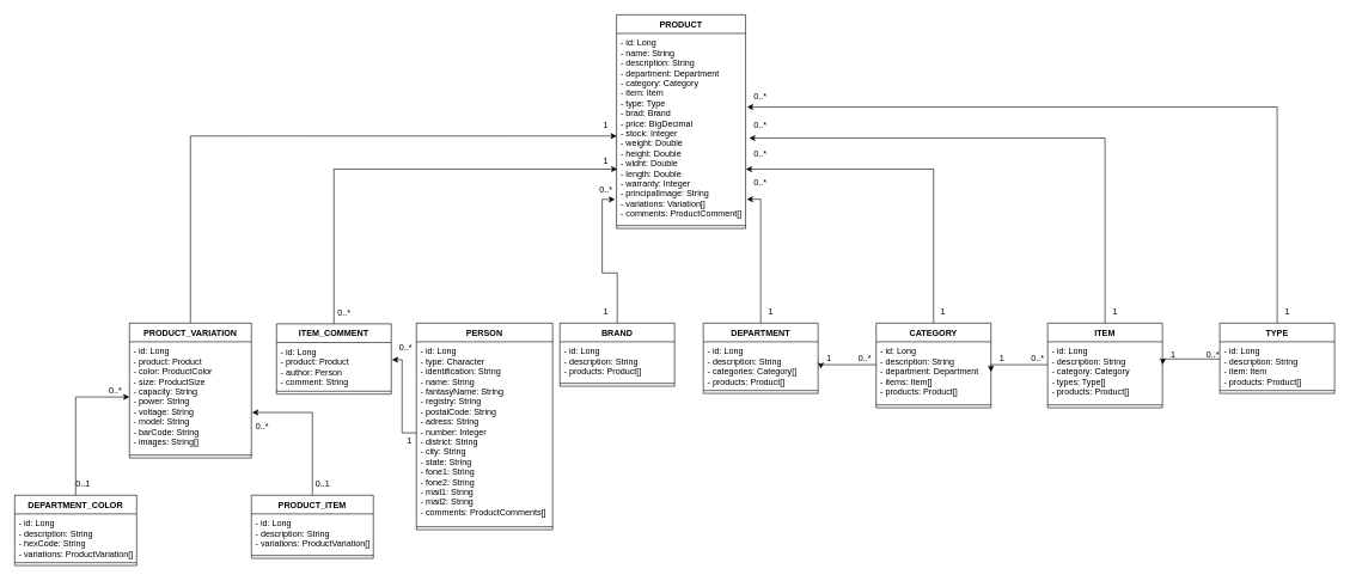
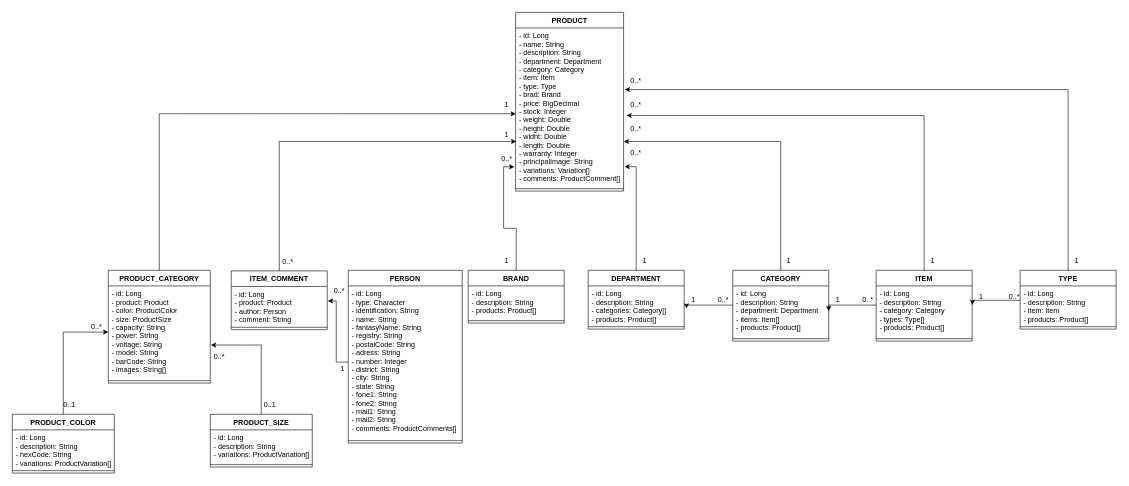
  <mxCell id="0" />
  <mxCell id="1" parent="0" />
  <mxCell id="2" style="edgeStyle=orthogonalEdgeStyle;rounded=0;orthogonalLoop=1;jettySize=auto;html=1;entryX=0.006;entryY=0.717;entryDx=0;entryDy=0;entryPerimeter=0;" parent="1" source="3" target="59" edge="1"><mxGeometry relative="1" as="geometry" /></mxCell>
  <mxCell id="3" value="ITEM_COMMENT" style="swimlane;fontStyle=1;align=center;verticalAlign=top;childLayout=stackLayout;horizontal=1;startSize=26;horizontalStack=0;resizeParent=1;resizeParentMax=0;resizeLast=0;collapsible=1;marginBottom=0;" parent="1" vertex="1"><mxGeometry x="385" y="451" width="160" height="98" as="geometry" /></mxCell>
  <mxCell id="4" value="- id: Long&#10;- product: Product&#10;- author: Person&#10;- comment: String" style="text;strokeColor=none;fillColor=none;align=left;verticalAlign=top;spacingLeft=4;spacingRight=4;overflow=hidden;rotatable=0;points=[[0,0.5],[1,0.5]];portConstraint=eastwest;" parent="3" vertex="1"><mxGeometry y="26" width="160" height="64" as="geometry" /></mxCell>
  <mxCell id="5" value="" style="line;strokeWidth=1;fillColor=none;align=left;verticalAlign=middle;spacingTop=-1;spacingLeft=3;spacingRight=3;rotatable=0;labelPosition=right;points=[];portConstraint=eastwest;strokeColor=inherit;" parent="3" vertex="1"><mxGeometry y="90" width="160" height="8" as="geometry" /></mxCell>
  <mxCell id="6" style="edgeStyle=orthogonalEdgeStyle;rounded=0;orthogonalLoop=1;jettySize=auto;html=1;entryX=1.006;entryY=0.64;entryDx=0;entryDy=0;entryPerimeter=0;" parent="1" source="7" target="16" edge="1"><mxGeometry relative="1" as="geometry" /></mxCell>
- <mxCell id="7" value="PRODUCT_ITEM" style="swimlane;fontStyle=1;align=center;verticalAlign=top;childLayout=stackLayout;horizontal=1;startSize=26;horizontalStack=0;resizeParent=1;resizeParentMax=0;resizeLast=0;collapsible=1;marginBottom=0;" parent="1" vertex="1"><mxGeometry x="350" y="690" width="170" height="88" as="geometry" /></mxCell>
+ <mxCell id="7" value="PRODUCT_SIZE" style="swimlane;fontStyle=1;align=center;verticalAlign=top;childLayout=stackLayout;horizontal=1;startSize=26;horizontalStack=0;resizeParent=1;resizeParentMax=0;resizeLast=0;collapsible=1;marginBottom=0;" parent="1" vertex="1"><mxGeometry x="350" y="690" width="170" height="88" as="geometry" /></mxCell>
  <mxCell id="8" value="- id: Long&#10;- description: String&#10;- variations: ProductVariation[]" style="text;strokeColor=none;fillColor=none;align=left;verticalAlign=top;spacingLeft=4;spacingRight=4;overflow=hidden;rotatable=0;points=[[0,0.5],[1,0.5]];portConstraint=eastwest;" parent="7" vertex="1"><mxGeometry y="26" width="170" height="54" as="geometry" /></mxCell>
  <mxCell id="9" value="" style="line;strokeWidth=1;fillColor=none;align=left;verticalAlign=middle;spacingTop=-1;spacingLeft=3;spacingRight=3;rotatable=0;labelPosition=right;points=[];portConstraint=eastwest;strokeColor=inherit;" parent="7" vertex="1"><mxGeometry y="80" width="170" height="8" as="geometry" /></mxCell>
  <mxCell id="10" style="edgeStyle=orthogonalEdgeStyle;rounded=0;orthogonalLoop=1;jettySize=auto;html=1;entryX=0;entryY=0.5;entryDx=0;entryDy=0;" parent="1" source="11" target="16" edge="1"><mxGeometry relative="1" as="geometry" /></mxCell>
- <mxCell id="11" value="DEPARTMENT_COLOR" style="swimlane;fontStyle=1;align=center;verticalAlign=top;childLayout=stackLayout;horizontal=1;startSize=26;horizontalStack=0;resizeParent=1;resizeParentMax=0;resizeLast=0;collapsible=1;marginBottom=0;" parent="1" vertex="1"><mxGeometry x="20" y="690" width="170" height="98" as="geometry" /></mxCell>
+ <mxCell id="11" value="PRODUCT_COLOR" style="swimlane;fontStyle=1;align=center;verticalAlign=top;childLayout=stackLayout;horizontal=1;startSize=26;horizontalStack=0;resizeParent=1;resizeParentMax=0;resizeLast=0;collapsible=1;marginBottom=0;" parent="1" vertex="1"><mxGeometry x="20" y="690" width="170" height="98" as="geometry" /></mxCell>
  <mxCell id="12" value="- id: Long&#10;- description: String&#10;- hexCode: String&#10;- variations: ProductVariation[]" style="text;strokeColor=none;fillColor=none;align=left;verticalAlign=top;spacingLeft=4;spacingRight=4;overflow=hidden;rotatable=0;points=[[0,0.5],[1,0.5]];portConstraint=eastwest;" parent="11" vertex="1"><mxGeometry y="26" width="170" height="64" as="geometry" /></mxCell>
  <mxCell id="13" value="" style="line;strokeWidth=1;fillColor=none;align=left;verticalAlign=middle;spacingTop=-1;spacingLeft=3;spacingRight=3;rotatable=0;labelPosition=right;points=[];portConstraint=eastwest;strokeColor=inherit;" parent="11" vertex="1"><mxGeometry y="90" width="170" height="8" as="geometry" /></mxCell>
  <mxCell id="14" style="edgeStyle=orthogonalEdgeStyle;rounded=0;orthogonalLoop=1;jettySize=auto;html=1;entryX=0.002;entryY=0.542;entryDx=0;entryDy=0;entryPerimeter=0;" parent="1" source="15" target="59" edge="1"><mxGeometry relative="1" as="geometry" /></mxCell>
- <mxCell id="15" value="PRODUCT_VARIATION" style="swimlane;fontStyle=1;align=center;verticalAlign=top;childLayout=stackLayout;horizontal=1;startSize=26;horizontalStack=0;resizeParent=1;resizeParentMax=0;resizeLast=0;collapsible=1;marginBottom=0;" parent="1" vertex="1"><mxGeometry x="180" y="450" width="170" height="188" as="geometry" /></mxCell>
+ <mxCell id="15" value="PRODUCT_CATEGORY" style="swimlane;fontStyle=1;align=center;verticalAlign=top;childLayout=stackLayout;horizontal=1;startSize=26;horizontalStack=0;resizeParent=1;resizeParentMax=0;resizeLast=0;collapsible=1;marginBottom=0;" parent="1" vertex="1"><mxGeometry x="180" y="450" width="170" height="188" as="geometry" /></mxCell>
  <mxCell id="16" value="- id: Long&#10;- product: Product&#10;- color: ProductColor&#10;- size: ProductSize&#10;- capacity: String&#10;- power: String&#10;- voltage: String&#10;- model: String&#10;- barCode: String&#10;- images: String[]" style="text;strokeColor=none;fillColor=none;align=left;verticalAlign=top;spacingLeft=4;spacingRight=4;overflow=hidden;rotatable=0;points=[[0,0.5],[1,0.5]];portConstraint=eastwest;" parent="15" vertex="1"><mxGeometry y="26" width="170" height="154" as="geometry" /></mxCell>
  <mxCell id="17" value="" style="line;strokeWidth=1;fillColor=none;align=left;verticalAlign=middle;spacingTop=-1;spacingLeft=3;spacingRight=3;rotatable=0;labelPosition=right;points=[];portConstraint=eastwest;strokeColor=inherit;" parent="15" vertex="1"><mxGeometry y="180" width="170" height="8" as="geometry" /></mxCell>
  <mxCell id="18" value="0..*" style="text;html=1;align=center;verticalAlign=middle;resizable=0;points=[];autosize=1;strokeColor=none;fillColor=none;" parent="1" vertex="1"><mxGeometry x="140" y="530" width="40" height="30" as="geometry" /></mxCell>
  <mxCell id="19" value="0..1" style="text;html=1;align=center;verticalAlign=middle;resizable=0;points=[];autosize=1;strokeColor=none;fillColor=none;" parent="1" vertex="1"><mxGeometry x="95" y="660" width="40" height="30" as="geometry" /></mxCell>
  <mxCell id="20" value="0..*" style="text;html=1;align=center;verticalAlign=middle;resizable=0;points=[];autosize=1;strokeColor=none;fillColor=none;" parent="1" vertex="1"><mxGeometry x="345" y="580" width="40" height="30" as="geometry" /></mxCell>
  <mxCell id="21" value="0..1" style="text;html=1;align=center;verticalAlign=middle;resizable=0;points=[];autosize=1;strokeColor=none;fillColor=none;" parent="1" vertex="1"><mxGeometry x="429" y="660" width="40" height="30" as="geometry" /></mxCell>
  <mxCell id="22" value="0..*" style="text;html=1;align=center;verticalAlign=middle;resizable=0;points=[];autosize=1;strokeColor=none;fillColor=none;" parent="1" vertex="1"><mxGeometry x="459" y="421" width="40" height="30" as="geometry" /></mxCell>
  <mxCell id="23" value="PERSON" style="swimlane;fontStyle=1;align=center;verticalAlign=top;childLayout=stackLayout;horizontal=1;startSize=26;horizontalStack=0;resizeParent=1;resizeParentMax=0;resizeLast=0;collapsible=1;marginBottom=0;" parent="1" vertex="1"><mxGeometry x="580" y="450" width="190" height="288" as="geometry" /></mxCell>
  <mxCell id="24" value="- id: Long&#10;- type: Character&#10;- identification: String&#10;- name: String&#10;- fantasyName: String&#10;- registry: String&#10;- postalCode: String&#10;- adress: String&#10;- number: Integer&#10;- district: String&#10;- city: String&#10;- state: String&#10;- fone1: String&#10;- fone2: String&#10;- mail1: String&#10;- mail2: String&#10;- comments: ProductComments[]" style="text;strokeColor=none;fillColor=none;align=left;verticalAlign=top;spacingLeft=4;spacingRight=4;overflow=hidden;rotatable=0;points=[[0,0.5],[1,0.5]];portConstraint=eastwest;" parent="23" vertex="1"><mxGeometry y="26" width="190" height="254" as="geometry" /></mxCell>
  <mxCell id="25" value="" style="line;strokeWidth=1;fillColor=none;align=left;verticalAlign=middle;spacingTop=-1;spacingLeft=3;spacingRight=3;rotatable=0;labelPosition=right;points=[];portConstraint=eastwest;strokeColor=inherit;" parent="23" vertex="1"><mxGeometry y="280" width="190" height="8" as="geometry" /></mxCell>
  <mxCell id="26" style="edgeStyle=orthogonalEdgeStyle;rounded=0;orthogonalLoop=1;jettySize=auto;html=1;entryX=1.006;entryY=0.375;entryDx=0;entryDy=0;entryPerimeter=0;" parent="1" source="24" target="4" edge="1"><mxGeometry relative="1" as="geometry" /></mxCell>
  <mxCell id="27" value="1" style="text;html=1;align=center;verticalAlign=middle;resizable=0;points=[];autosize=1;strokeColor=none;fillColor=none;" parent="1" vertex="1"><mxGeometry x="829" y="210" width="30" height="30" as="geometry" /></mxCell>
  <mxCell id="28" value="0..*" style="text;html=1;align=center;verticalAlign=middle;resizable=0;points=[];autosize=1;strokeColor=none;fillColor=none;" parent="1" vertex="1"><mxGeometry x="545" y="470" width="40" height="30" as="geometry" /></mxCell>
  <mxCell id="29" style="edgeStyle=orthogonalEdgeStyle;rounded=0;orthogonalLoop=1;jettySize=auto;html=1;entryX=-0.012;entryY=0.877;entryDx=0;entryDy=0;entryPerimeter=0;" parent="1" source="30" target="59" edge="1"><mxGeometry relative="1" as="geometry" /></mxCell>
  <mxCell id="30" value="BRAND" style="swimlane;fontStyle=1;align=center;verticalAlign=top;childLayout=stackLayout;horizontal=1;startSize=26;horizontalStack=0;resizeParent=1;resizeParentMax=0;resizeLast=0;collapsible=1;marginBottom=0;" parent="1" vertex="1"><mxGeometry x="780" y="450" width="160" height="88" as="geometry" /></mxCell>
  <mxCell id="31" value="- id: Long&#10;- description: String&#10;- products: Product[]" style="text;strokeColor=none;fillColor=none;align=left;verticalAlign=top;spacingLeft=4;spacingRight=4;overflow=hidden;rotatable=0;points=[[0,0.5],[1,0.5]];portConstraint=eastwest;" parent="30" vertex="1"><mxGeometry y="26" width="160" height="54" as="geometry" /></mxCell>
  <mxCell id="32" value="" style="line;strokeWidth=1;fillColor=none;align=left;verticalAlign=middle;spacingTop=-1;spacingLeft=3;spacingRight=3;rotatable=0;labelPosition=right;points=[];portConstraint=eastwest;strokeColor=inherit;" parent="30" vertex="1"><mxGeometry y="80" width="160" height="8" as="geometry" /></mxCell>
  <mxCell id="33" style="edgeStyle=orthogonalEdgeStyle;rounded=0;orthogonalLoop=1;jettySize=auto;html=1;entryX=1.009;entryY=0.876;entryDx=0;entryDy=0;entryPerimeter=0;" parent="1" source="34" target="59" edge="1"><mxGeometry relative="1" as="geometry" /></mxCell>
  <mxCell id="34" value="DEPARTMENT" style="swimlane;fontStyle=1;align=center;verticalAlign=top;childLayout=stackLayout;horizontal=1;startSize=26;horizontalStack=0;resizeParent=1;resizeParentMax=0;resizeLast=0;collapsible=1;marginBottom=0;" parent="1" vertex="1"><mxGeometry x="980" y="450" width="160" height="98" as="geometry" /></mxCell>
  <mxCell id="35" value="- id: Long&#10;- description: String&#10;- categories: Category[]&#10;- products: Product[]" style="text;strokeColor=none;fillColor=none;align=left;verticalAlign=top;spacingLeft=4;spacingRight=4;overflow=hidden;rotatable=0;points=[[0,0.5],[1,0.5]];portConstraint=eastwest;" parent="34" vertex="1"><mxGeometry y="26" width="160" height="64" as="geometry" /></mxCell>
  <mxCell id="36" value="" style="line;strokeWidth=1;fillColor=none;align=left;verticalAlign=middle;spacingTop=-1;spacingLeft=3;spacingRight=3;rotatable=0;labelPosition=right;points=[];portConstraint=eastwest;strokeColor=inherit;" parent="34" vertex="1"><mxGeometry y="90" width="160" height="8" as="geometry" /></mxCell>
  <mxCell id="37" style="edgeStyle=orthogonalEdgeStyle;rounded=0;orthogonalLoop=1;jettySize=auto;html=1;entryX=1.002;entryY=0.717;entryDx=0;entryDy=0;entryPerimeter=0;" parent="1" source="38" target="59" edge="1"><mxGeometry relative="1" as="geometry" /></mxCell>
  <mxCell id="38" value="CATEGORY" style="swimlane;fontStyle=1;align=center;verticalAlign=top;childLayout=stackLayout;horizontal=1;startSize=26;horizontalStack=0;resizeParent=1;resizeParentMax=0;resizeLast=0;collapsible=1;marginBottom=0;" parent="1" vertex="1"><mxGeometry x="1221" y="450" width="160" height="118" as="geometry" /></mxCell>
  <mxCell id="39" value="- id: Long&#10;- description: String&#10;- department: Department&#10;- items: Item[]&#10;- products: Product[]" style="text;strokeColor=none;fillColor=none;align=left;verticalAlign=top;spacingLeft=4;spacingRight=4;overflow=hidden;rotatable=0;points=[[0,0.5],[1,0.5]];portConstraint=eastwest;" parent="38" vertex="1"><mxGeometry y="26" width="160" height="84" as="geometry" /></mxCell>
  <mxCell id="40" value="" style="line;strokeWidth=1;fillColor=none;align=left;verticalAlign=middle;spacingTop=-1;spacingLeft=3;spacingRight=3;rotatable=0;labelPosition=right;points=[];portConstraint=eastwest;strokeColor=inherit;" parent="38" vertex="1"><mxGeometry y="110" width="160" height="8" as="geometry" /></mxCell>
  <mxCell id="41" style="edgeStyle=orthogonalEdgeStyle;rounded=0;orthogonalLoop=1;jettySize=auto;html=1;entryX=1.027;entryY=0.553;entryDx=0;entryDy=0;entryPerimeter=0;" parent="1" source="42" target="59" edge="1"><mxGeometry relative="1" as="geometry" /></mxCell>
  <mxCell id="42" value="ITEM" style="swimlane;fontStyle=1;align=center;verticalAlign=top;childLayout=stackLayout;horizontal=1;startSize=26;horizontalStack=0;resizeParent=1;resizeParentMax=0;resizeLast=0;collapsible=1;marginBottom=0;" parent="1" vertex="1"><mxGeometry x="1460" y="450" width="160" height="118" as="geometry" /></mxCell>
  <mxCell id="43" value="- id: Long&#10;- description: String&#10;- category: Category&#10;- types: Type[]&#10;- products: Product[]" style="text;strokeColor=none;fillColor=none;align=left;verticalAlign=top;spacingLeft=4;spacingRight=4;overflow=hidden;rotatable=0;points=[[0,0.5],[1,0.5]];portConstraint=eastwest;" parent="42" vertex="1"><mxGeometry y="26" width="160" height="84" as="geometry" /></mxCell>
  <mxCell id="44" value="" style="line;strokeWidth=1;fillColor=none;align=left;verticalAlign=middle;spacingTop=-1;spacingLeft=3;spacingRight=3;rotatable=0;labelPosition=right;points=[];portConstraint=eastwest;strokeColor=inherit;" parent="42" vertex="1"><mxGeometry y="110" width="160" height="8" as="geometry" /></mxCell>
  <mxCell id="45" style="edgeStyle=orthogonalEdgeStyle;rounded=0;orthogonalLoop=1;jettySize=auto;html=1;entryX=1.011;entryY=0.389;entryDx=0;entryDy=0;entryPerimeter=0;" parent="1" source="46" target="59" edge="1"><mxGeometry relative="1" as="geometry" /></mxCell>
  <mxCell id="46" value="TYPE" style="swimlane;fontStyle=1;align=center;verticalAlign=top;childLayout=stackLayout;horizontal=1;startSize=26;horizontalStack=0;resizeParent=1;resizeParentMax=0;resizeLast=0;collapsible=1;marginBottom=0;" parent="1" vertex="1"><mxGeometry x="1700" y="450" width="160" height="98" as="geometry" /></mxCell>
  <mxCell id="47" value="- id: Long&#10;- description: String&#10;- item: Item&#10;- products: Product[]" style="text;strokeColor=none;fillColor=none;align=left;verticalAlign=top;spacingLeft=4;spacingRight=4;overflow=hidden;rotatable=0;points=[[0,0.5],[1,0.5]];portConstraint=eastwest;" parent="46" vertex="1"><mxGeometry y="26" width="160" height="64" as="geometry" /></mxCell>
  <mxCell id="48" value="" style="line;strokeWidth=1;fillColor=none;align=left;verticalAlign=middle;spacingTop=-1;spacingLeft=3;spacingRight=3;rotatable=0;labelPosition=right;points=[];portConstraint=eastwest;strokeColor=inherit;" parent="46" vertex="1"><mxGeometry y="90" width="160" height="8" as="geometry" /></mxCell>
  <mxCell id="49" style="edgeStyle=orthogonalEdgeStyle;rounded=0;orthogonalLoop=1;jettySize=auto;html=1;entryX=1.004;entryY=0.379;entryDx=0;entryDy=0;entryPerimeter=0;" parent="1" source="47" target="43" edge="1"><mxGeometry relative="1" as="geometry"><Array as="points"><mxPoint x="1680" y="500" /><mxPoint x="1680" y="500" /></Array></mxGeometry></mxCell>
  <mxCell id="50" value="0..*" style="text;html=1;align=center;verticalAlign=middle;resizable=0;points=[];autosize=1;strokeColor=none;fillColor=none;" parent="1" vertex="1"><mxGeometry x="1670" y="479" width="40" height="30" as="geometry" /></mxCell>
  <mxCell id="51" value="1" style="text;html=1;align=center;verticalAlign=middle;resizable=0;points=[];autosize=1;strokeColor=none;fillColor=none;" parent="1" vertex="1"><mxGeometry x="1620" y="479" width="30" height="30" as="geometry" /></mxCell>
  <mxCell id="52" style="edgeStyle=orthogonalEdgeStyle;rounded=0;orthogonalLoop=1;jettySize=auto;html=1;entryX=1;entryY=0.5;entryDx=0;entryDy=0;" parent="1" source="43" target="39" edge="1"><mxGeometry relative="1" as="geometry"><Array as="points"><mxPoint x="1440" y="508" /><mxPoint x="1440" y="508" /></Array></mxGeometry></mxCell>
  <mxCell id="53" value="0..*" style="text;html=1;align=center;verticalAlign=middle;resizable=0;points=[];autosize=1;strokeColor=none;fillColor=none;" parent="1" vertex="1"><mxGeometry x="1426" y="484" width="40" height="30" as="geometry" /></mxCell>
  <mxCell id="54" value="1" style="text;html=1;align=center;verticalAlign=middle;resizable=0;points=[];autosize=1;strokeColor=none;fillColor=none;" parent="1" vertex="1"><mxGeometry x="1381" y="484" width="30" height="30" as="geometry" /></mxCell>
  <mxCell id="55" style="edgeStyle=orthogonalEdgeStyle;rounded=0;orthogonalLoop=1;jettySize=auto;html=1;entryX=1.024;entryY=0.589;entryDx=0;entryDy=0;entryPerimeter=0;" parent="1" source="39" target="35" edge="1"><mxGeometry relative="1" as="geometry"><Array as="points"><mxPoint x="1200" y="508" /><mxPoint x="1200" y="508" /></Array></mxGeometry></mxCell>
  <mxCell id="56" value="0..*" style="text;html=1;align=center;verticalAlign=middle;resizable=0;points=[];autosize=1;strokeColor=none;fillColor=none;" parent="1" vertex="1"><mxGeometry x="1185" y="484" width="40" height="30" as="geometry" /></mxCell>
  <mxCell id="57" value="1" style="text;html=1;align=center;verticalAlign=middle;resizable=0;points=[];autosize=1;strokeColor=none;fillColor=none;" parent="1" vertex="1"><mxGeometry x="1140" y="484" width="30" height="30" as="geometry" /></mxCell>
  <mxCell id="58" value="PRODUCT" style="swimlane;fontStyle=1;align=center;verticalAlign=top;childLayout=stackLayout;horizontal=1;startSize=26;horizontalStack=0;resizeParent=1;resizeParentMax=0;resizeLast=0;collapsible=1;marginBottom=0;" parent="1" vertex="1"><mxGeometry x="859" y="20" width="180" height="298" as="geometry" /></mxCell>
  <mxCell id="59" value="- id: Long&#10;- name: String&#10;- description: String&#10;- department: Department&#10;- category: Category&#10;- item: Item&#10;- type: Type&#10;- brad: Brand&#10;- price: BigDecimal&#10;- stock: Integer&#10;- weight: Double&#10;- height: Double&#10;- widht: Double&#10;- length: Double&#10;- warranty: Integer&#10;- principalImage: String&#10;- variations: Variation[]&#10;- comments: ProductComment[]" style="text;strokeColor=none;fillColor=none;align=left;verticalAlign=top;spacingLeft=4;spacingRight=4;overflow=hidden;rotatable=0;points=[[0,0.5],[1,0.5]];portConstraint=eastwest;" parent="58" vertex="1"><mxGeometry y="26" width="180" height="264" as="geometry" /></mxCell>
  <mxCell id="60" value="" style="line;strokeWidth=1;fillColor=none;align=left;verticalAlign=middle;spacingTop=-1;spacingLeft=3;spacingRight=3;rotatable=0;labelPosition=right;points=[];portConstraint=eastwest;strokeColor=inherit;" parent="58" vertex="1"><mxGeometry y="290" width="180" height="8" as="geometry" /></mxCell>
  <mxCell id="61" value="1" style="text;html=1;align=center;verticalAlign=middle;resizable=0;points=[];autosize=1;strokeColor=none;fillColor=none;" parent="1" vertex="1"><mxGeometry x="829" y="160" width="30" height="30" as="geometry" /></mxCell>
  <mxCell id="62" value="0..*" style="text;html=1;align=center;verticalAlign=middle;resizable=0;points=[];autosize=1;strokeColor=none;fillColor=none;" parent="1" vertex="1"><mxGeometry x="824" y="250" width="40" height="30" as="geometry" /></mxCell>
  <mxCell id="63" value="1" style="text;html=1;align=center;verticalAlign=middle;resizable=0;points=[];autosize=1;strokeColor=none;fillColor=none;" parent="1" vertex="1"><mxGeometry x="829" y="420" width="30" height="30" as="geometry" /></mxCell>
  <mxCell id="64" value="0..*" style="text;html=1;align=center;verticalAlign=middle;resizable=0;points=[];autosize=1;strokeColor=none;fillColor=none;" parent="1" vertex="1"><mxGeometry x="1039" y="240" width="40" height="30" as="geometry" /></mxCell>
  <mxCell id="65" value="1" style="text;html=1;align=center;verticalAlign=middle;resizable=0;points=[];autosize=1;strokeColor=none;fillColor=none;" parent="1" vertex="1"><mxGeometry x="1059" y="420" width="30" height="30" as="geometry" /></mxCell>
  <mxCell id="66" value="0..*" style="text;html=1;align=center;verticalAlign=middle;resizable=0;points=[];autosize=1;strokeColor=none;fillColor=none;" parent="1" vertex="1"><mxGeometry x="1039" y="200" width="40" height="30" as="geometry" /></mxCell>
  <mxCell id="67" value="1" style="text;html=1;align=center;verticalAlign=middle;resizable=0;points=[];autosize=1;strokeColor=none;fillColor=none;" parent="1" vertex="1"><mxGeometry x="1299" y="420" width="30" height="30" as="geometry" /></mxCell>
  <mxCell id="68" value="0..*" style="text;html=1;align=center;verticalAlign=middle;resizable=0;points=[];autosize=1;strokeColor=none;fillColor=none;" parent="1" vertex="1"><mxGeometry x="1039" y="160" width="40" height="30" as="geometry" /></mxCell>
  <mxCell id="69" value="1" style="text;html=1;align=center;verticalAlign=middle;resizable=0;points=[];autosize=1;strokeColor=none;fillColor=none;" parent="1" vertex="1"><mxGeometry x="1539" y="420" width="30" height="30" as="geometry" /></mxCell>
  <mxCell id="70" value="0..*" style="text;html=1;align=center;verticalAlign=middle;resizable=0;points=[];autosize=1;strokeColor=none;fillColor=none;" parent="1" vertex="1"><mxGeometry x="1039" y="120" width="40" height="30" as="geometry" /></mxCell>
  <mxCell id="71" value="1" style="text;html=1;align=center;verticalAlign=middle;resizable=0;points=[];autosize=1;strokeColor=none;fillColor=none;" parent="1" vertex="1"><mxGeometry x="1779" y="420" width="30" height="30" as="geometry" /></mxCell>
  <mxCell id="72" value="1" style="text;html=1;align=center;verticalAlign=middle;resizable=0;points=[];autosize=1;strokeColor=none;fillColor=none;" parent="1" vertex="1"><mxGeometry x="555" y="600" width="30" height="30" as="geometry" /></mxCell>
